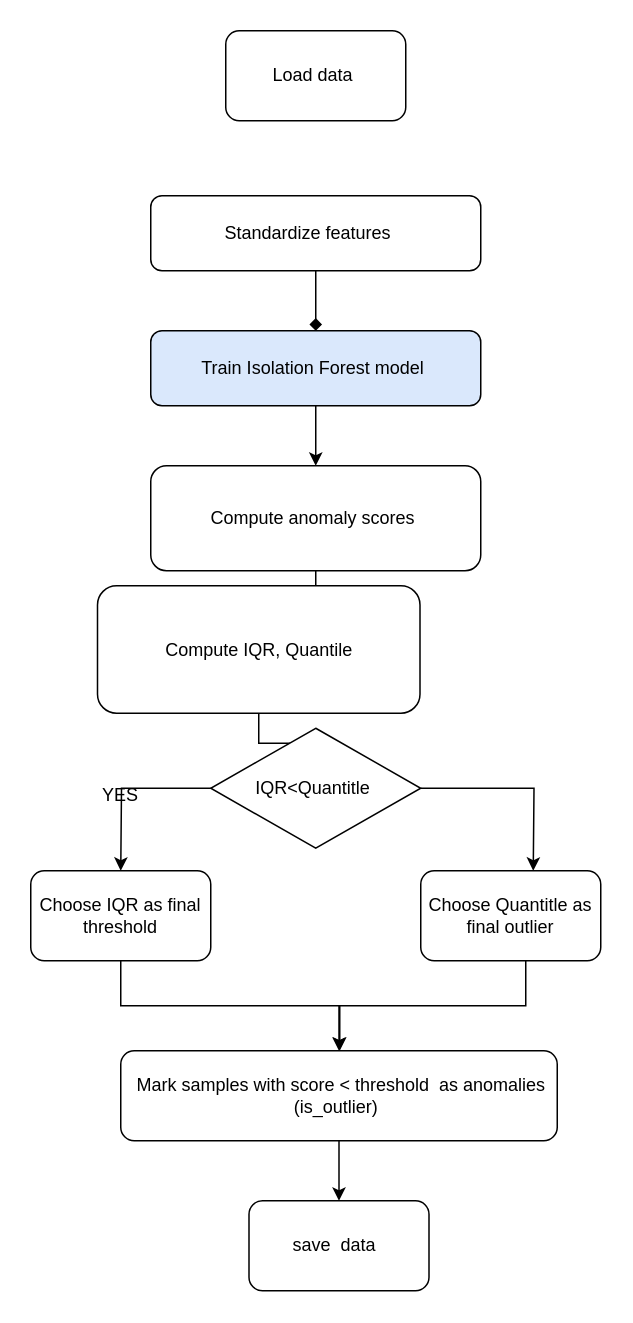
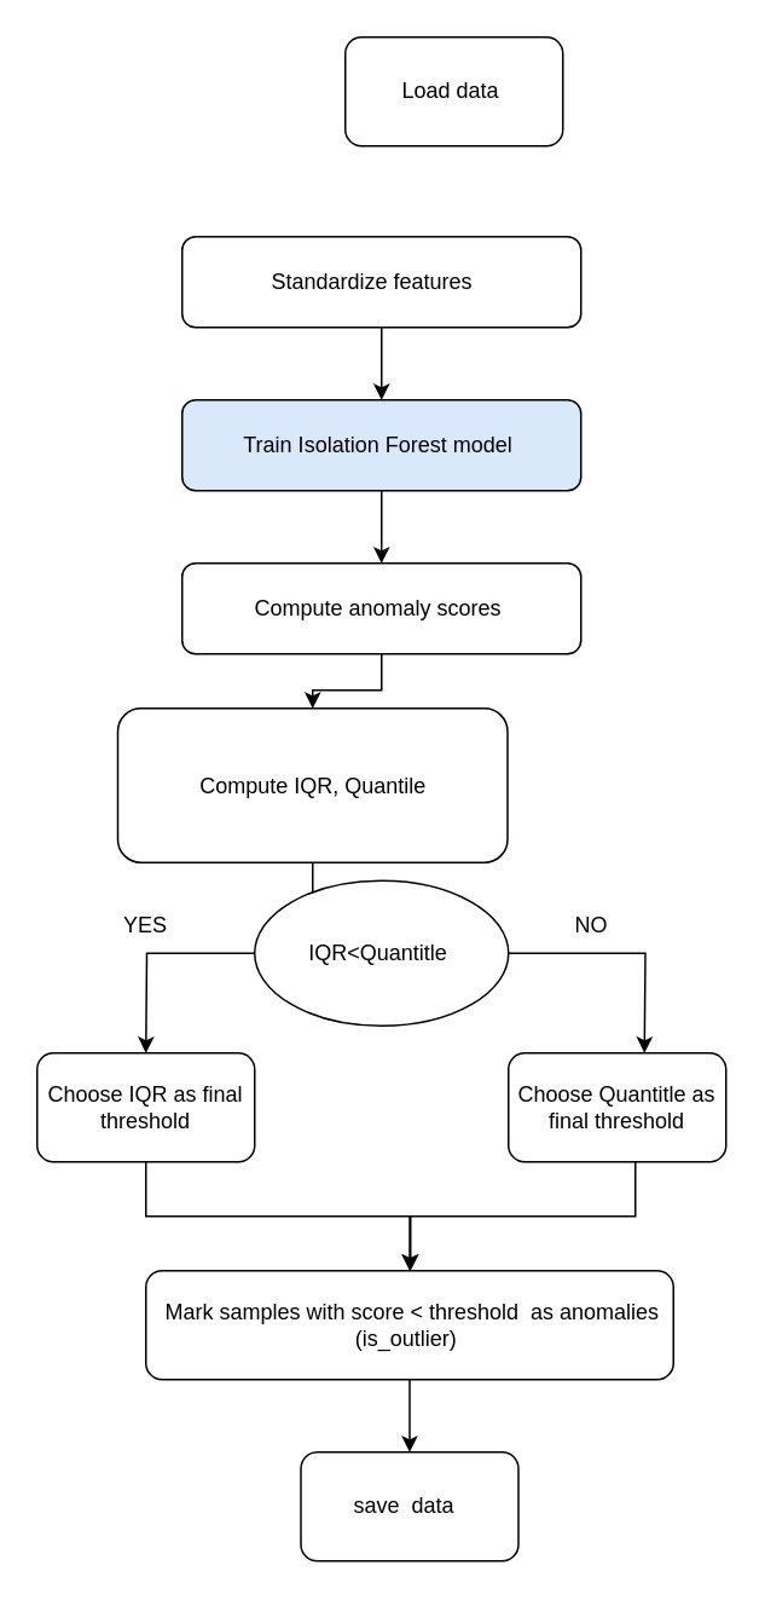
  <mxCell id="0" />
  <mxCell id="1" parent="0" />
- <mxCell id="2" value="&amp;nbsp;Load data&amp;nbsp;&amp;nbsp;" style="rounded=1;whiteSpace=wrap;html=1;" vertex="1" parent="1"><mxGeometry x="150" y="20" width="120" height="60" as="geometry" /></mxCell>
- <mxCell id="3" value="" style="edgeStyle=orthogonalEdgeStyle;rounded=0;orthogonalLoop=1;jettySize=auto;html=1;endArrow=diamond;" edge="1" parent="1" source="4" target="6"><mxGeometry relative="1" as="geometry" /></mxCell>
+ <mxCell id="2" value="&amp;nbsp;Load data&amp;nbsp;&amp;nbsp;" style="rounded=1;whiteSpace=wrap;html=1;" vertex="1" parent="1"><mxGeometry x="190" y="20" width="120" height="60" as="geometry" /></mxCell>
+ <mxCell id="3" value="" style="edgeStyle=orthogonalEdgeStyle;rounded=0;orthogonalLoop=1;jettySize=auto;html=1;" edge="1" parent="1" source="4" target="6"><mxGeometry relative="1" as="geometry" /></mxCell>
  <mxCell id="4" value="Standardize features&amp;nbsp; &amp;nbsp;" style="rounded=1;whiteSpace=wrap;html=1;" vertex="1" parent="1"><mxGeometry x="100" y="130" width="220" height="50" as="geometry" /></mxCell>
  <mxCell id="5" value="" style="edgeStyle=orthogonalEdgeStyle;rounded=0;orthogonalLoop=1;jettySize=auto;html=1;" edge="1" parent="1" source="6" target="8"><mxGeometry relative="1" as="geometry" /></mxCell>
  <mxCell id="6" value="Train Isolation Forest model&amp;nbsp;" style="rounded=1;whiteSpace=wrap;html=1;fillColor=#dae8fc;" vertex="1" parent="1"><mxGeometry x="100" y="220" width="220" height="50" as="geometry" /></mxCell>
  <mxCell id="7" value="" style="edgeStyle=orthogonalEdgeStyle;rounded=0;orthogonalLoop=1;jettySize=auto;html=1;" edge="1" parent="1" source="8" target="10"><mxGeometry relative="1" as="geometry" /></mxCell>
- <mxCell id="8" value="&amp;nbsp;Compute anomaly scores&amp;nbsp;&amp;nbsp;" style="rounded=1;whiteSpace=wrap;html=1;" vertex="1" parent="1"><mxGeometry x="100" y="310" width="220" height="70" as="geometry" /></mxCell>
+ <mxCell id="8" value="&amp;nbsp;Compute anomaly scores&amp;nbsp;&amp;nbsp;" style="rounded=1;whiteSpace=wrap;html=1;" vertex="1" parent="1"><mxGeometry x="100" y="310" width="220" height="50" as="geometry" /></mxCell>
  <mxCell id="9" value="" style="edgeStyle=orthogonalEdgeStyle;rounded=0;orthogonalLoop=1;jettySize=auto;html=1;" edge="1" parent="1" source="10" target="15"><mxGeometry relative="1" as="geometry" /></mxCell>
  <mxCell id="10" value="Compute IQR, Quantile" style="rounded=1;whiteSpace=wrap;html=1;" vertex="1" parent="1"><mxGeometry x="64.5" y="390" width="215" height="85" as="geometry" /></mxCell>
  <mxCell id="11" value="" style="edgeStyle=orthogonalEdgeStyle;rounded=0;orthogonalLoop=1;jettySize=auto;html=1;" edge="1" parent="1" source="12" target="22"><mxGeometry relative="1" as="geometry" /></mxCell>
  <mxCell id="12" value="&amp;nbsp;Mark samples with score &amp;lt; threshold&amp;nbsp; as anomalies (is_outlier)&amp;nbsp;" style="rounded=1;whiteSpace=wrap;html=1;" vertex="1" parent="1"><mxGeometry x="80" y="700" width="291" height="60" as="geometry" /></mxCell>
  <mxCell id="13" style="edgeStyle=orthogonalEdgeStyle;rounded=0;orthogonalLoop=1;jettySize=auto;html=1;exitX=1;exitY=0.5;exitDx=0;exitDy=0;" edge="1" parent="1" source="15"><mxGeometry relative="1" as="geometry"><mxPoint x="355" y="580" as="targetPoint" /><mxPoint x="305" y="525" as="sourcePoint" /></mxGeometry></mxCell>
  <mxCell id="14" style="edgeStyle=orthogonalEdgeStyle;rounded=0;orthogonalLoop=1;jettySize=auto;html=1;" edge="1" parent="1" source="15"><mxGeometry relative="1" as="geometry"><mxPoint x="80" y="580" as="targetPoint" /></mxGeometry></mxCell>
- <mxCell id="15" value="IQR&amp;lt;Quantitle&amp;nbsp;" style="rhombus;whiteSpace=wrap;html=1;" vertex="1" parent="1"><mxGeometry x="140" y="485" width="140" height="80" as="geometry" /></mxCell>
+ <mxCell id="15" value="IQR&amp;lt;Quantitle&amp;nbsp;" style="ellipse;whiteSpace=wrap;html=1;" vertex="1" parent="1"><mxGeometry x="140" y="485" width="140" height="80" as="geometry" /></mxCell>
  <mxCell id="16" style="edgeStyle=orthogonalEdgeStyle;rounded=0;orthogonalLoop=1;jettySize=auto;html=1;entryX=0.5;entryY=0;entryDx=0;entryDy=0;" edge="1" parent="1" source="17" target="12"><mxGeometry relative="1" as="geometry" /></mxCell>
  <mxCell id="17" value="Choose IQR as final threshold" style="rounded=1;whiteSpace=wrap;html=1;" vertex="1" parent="1"><mxGeometry x="20" y="580" width="120" height="60" as="geometry" /></mxCell>
  <mxCell id="18" style="edgeStyle=orthogonalEdgeStyle;rounded=0;orthogonalLoop=1;jettySize=auto;html=1;" edge="1" parent="1" source="19" target="12"><mxGeometry relative="1" as="geometry"><Array as="points"><mxPoint x="350" y="670" /><mxPoint x="226" y="670" /></Array></mxGeometry></mxCell>
- <mxCell id="19" value="Choose Quantitle as final outlier" style="rounded=1;whiteSpace=wrap;html=1;" vertex="1" parent="1"><mxGeometry x="280" y="580" width="120" height="60" as="geometry" /></mxCell>
- <mxCell id="20" value="YES" style="text;html=1;align=center;verticalAlign=middle;whiteSpace=wrap;rounded=0;" vertex="1" parent="1"><mxGeometry x="50" y="515" width="60" height="30" as="geometry" /></mxCell>
+ <mxCell id="19" value="Choose Quantitle as final threshold" style="rounded=1;whiteSpace=wrap;html=1;" vertex="1" parent="1"><mxGeometry x="280" y="580" width="120" height="60" as="geometry" /></mxCell>
+ <mxCell id="20" value="YES" style="text;html=1;align=center;verticalAlign=middle;whiteSpace=wrap;rounded=0;" vertex="1" parent="1"><mxGeometry x="50" y="495" width="60" height="30" as="geometry" /></mxCell>
+ <mxCell id="21" value="NO" style="text;html=1;align=center;verticalAlign=middle;whiteSpace=wrap;rounded=0;" vertex="1" parent="1"><mxGeometry x="295.5" y="495" width="60" height="30" as="geometry" /></mxCell>
  <mxCell id="22" value="save&amp;nbsp; data&amp;nbsp;&amp;nbsp;" style="rounded=1;whiteSpace=wrap;html=1;" vertex="1" parent="1"><mxGeometry x="165.5" y="800" width="120" height="60" as="geometry" /></mxCell>
